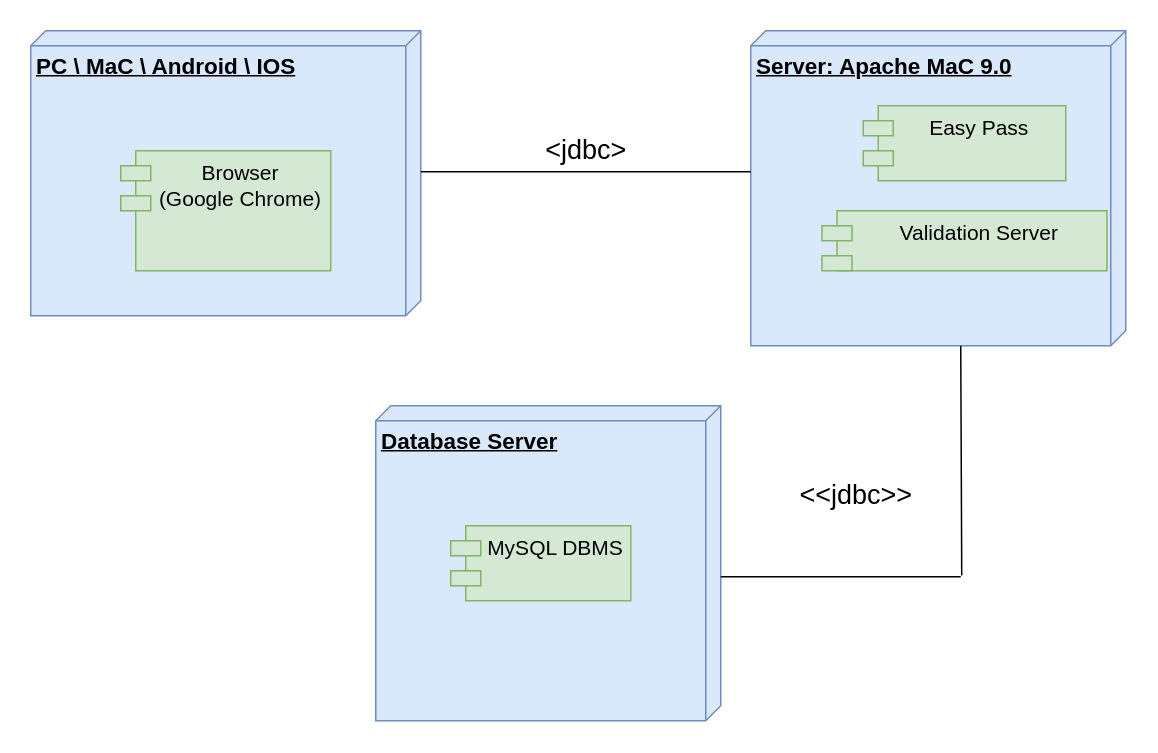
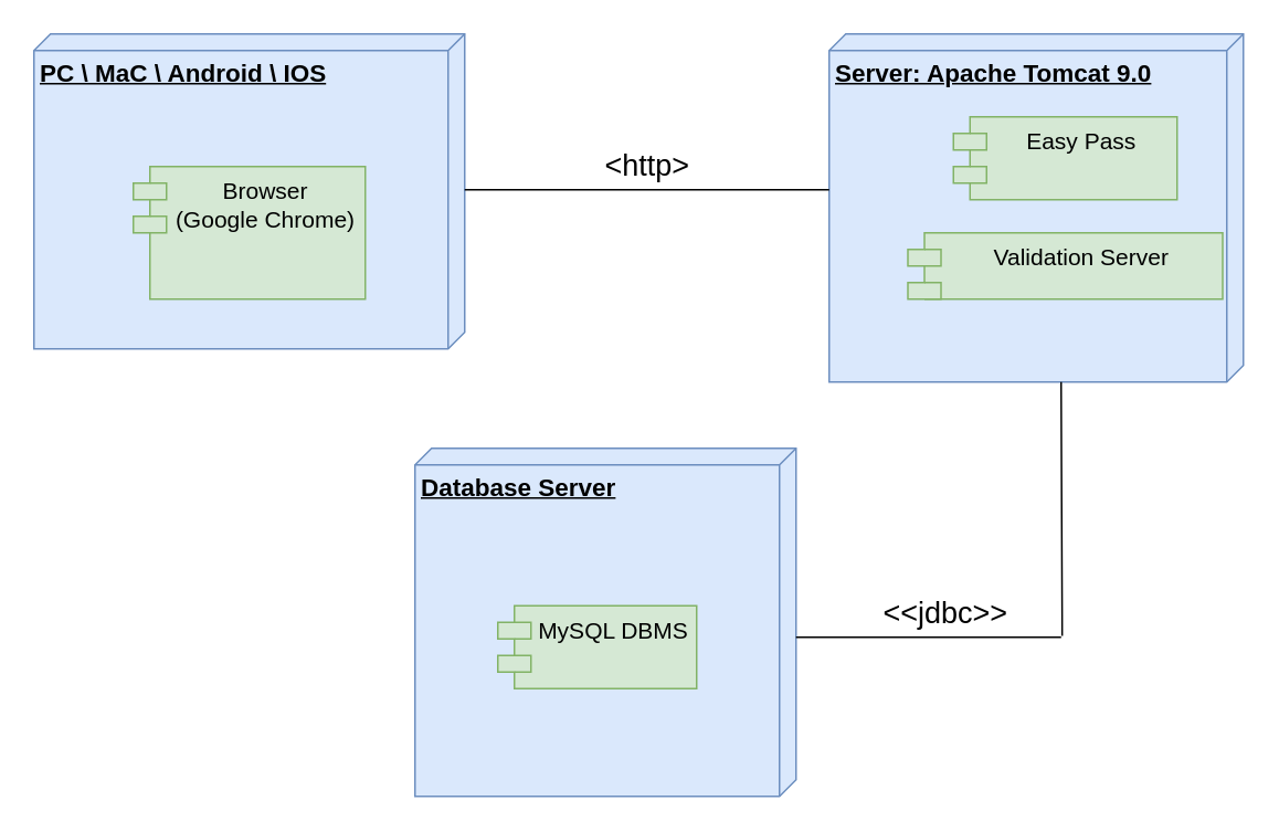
  <mxCell id="0" />
  <mxCell id="1" parent="0" />
  <mxCell id="2" value="&lt;font style=&quot;font-size: 15px&quot;&gt;&lt;b&gt;Database Server&lt;/b&gt;&lt;/font&gt;" style="verticalAlign=top;align=left;spacingTop=8;spacingLeft=2;spacingRight=12;shape=cube;size=10;direction=south;fontStyle=4;html=1;fillColor=#dae8fc;strokeColor=#6c8ebf;" parent="1" vertex="1"><mxGeometry x="250" y="270" width="230" height="210" as="geometry" /></mxCell>
- <mxCell id="3" value="&lt;font style=&quot;font-size: 15px&quot;&gt;&lt;b&gt;Server: Apache MaC 9.0&lt;/b&gt;&lt;/font&gt;" style="verticalAlign=top;align=left;spacingTop=8;spacingLeft=2;spacingRight=12;shape=cube;size=10;direction=south;fontStyle=4;html=1;fillColor=#dae8fc;strokeColor=#6c8ebf;" parent="1" vertex="1"><mxGeometry x="500" y="20" width="250" height="210" as="geometry" /></mxCell>
+ <mxCell id="3" value="&lt;font style=&quot;font-size: 15px&quot;&gt;&lt;b&gt;Server: Apache Tomcat 9.0&lt;/b&gt;&lt;/font&gt;" style="verticalAlign=top;align=left;spacingTop=8;spacingLeft=2;spacingRight=12;shape=cube;size=10;direction=south;fontStyle=4;html=1;fillColor=#dae8fc;strokeColor=#6c8ebf;" parent="1" vertex="1"><mxGeometry x="500" y="20" width="250" height="210" as="geometry" /></mxCell>
  <mxCell id="4" value="&lt;b&gt;&lt;font style=&quot;font-size: 15px&quot;&gt;PC \ MaC \ Android \ IOS&lt;/font&gt;&lt;/b&gt;" style="verticalAlign=top;align=left;spacingTop=8;spacingLeft=2;spacingRight=12;shape=cube;size=10;direction=south;fontStyle=4;html=1;fillColor=#dae8fc;strokeColor=#6c8ebf;" parent="1" vertex="1"><mxGeometry x="20" y="20" width="260" height="190" as="geometry" /></mxCell>
  <mxCell id="5" value="Easy Pass" style="shape=module;align=left;spacingLeft=20;align=center;verticalAlign=top;fontSize=14;fillColor=#d5e8d4;strokeColor=#82b366;" parent="1" vertex="1"><mxGeometry x="575" y="70" width="135" height="50" as="geometry" /></mxCell>
  <mxCell id="6" value="Browser&#10;(Google Chrome)" style="shape=module;align=left;spacingLeft=20;align=center;verticalAlign=top;fillColor=#d5e8d4;strokeColor=#82b366;fontSize=14;" parent="1" vertex="1"><mxGeometry x="80" y="100" width="140" height="80" as="geometry" /></mxCell>
- <mxCell id="7" value="MySQL DBMS" style="shape=module;align=left;spacingLeft=20;align=center;verticalAlign=top;fontSize=14;fillColor=#d5e8d4;strokeColor=#82b366;" parent="1" vertex="1"><mxGeometry x="300" y="350" width="120" height="50" as="geometry" /></mxCell>
+ <mxCell id="7" value="MySQL DBMS" style="shape=module;align=left;spacingLeft=20;align=center;verticalAlign=top;fontSize=14;fillColor=#d5e8d4;strokeColor=#82b366;" parent="1" vertex="1"><mxGeometry x="300" y="365" width="120" height="50" as="geometry" /></mxCell>
  <mxCell id="8" value="Validation Server" style="shape=module;align=left;spacingLeft=20;align=center;verticalAlign=top;fontSize=14;fillColor=#d5e8d4;strokeColor=#82b366;" parent="1" vertex="1"><mxGeometry x="547.5" y="140" width="190" height="40" as="geometry" /></mxCell>
  <mxCell id="9" value="" style="line;strokeWidth=1;fillColor=none;align=left;verticalAlign=middle;spacingTop=-1;spacingLeft=3;spacingRight=3;rotatable=0;labelPosition=right;points=[];portConstraint=eastwest;" parent="1" vertex="1"><mxGeometry x="280" y="110" width="220" height="8" as="geometry" /></mxCell>
  <mxCell id="10" value="" style="line;strokeWidth=1;fillColor=none;align=left;verticalAlign=middle;spacingTop=-1;spacingLeft=3;spacingRight=3;rotatable=0;labelPosition=right;points=[];portConstraint=eastwest;" parent="1" vertex="1"><mxGeometry x="480" y="380" width="160" height="8" as="geometry" /></mxCell>
  <mxCell id="11" value="" style="endArrow=none;html=1;rounded=0;edgeStyle=orthogonalEdgeStyle;exitX=1.004;exitY=0.4;exitDx=0;exitDy=0;exitPerimeter=0;" parent="1" source="10" edge="1"><mxGeometry width="50" height="50" relative="1" as="geometry"><mxPoint x="640" y="340" as="sourcePoint" /><mxPoint x="640" y="230" as="targetPoint" /><Array as="points"><mxPoint x="641" y="370" /><mxPoint x="640" y="370" /></Array></mxGeometry></mxCell>
- <mxCell id="12" value="&lt;font style=&quot;font-size: 18px&quot;&gt;&amp;lt;&amp;lt;jdbc&amp;gt;&amp;gt;&lt;/font&gt;" style="text;html=1;align=center;verticalAlign=middle;resizable=0;points=[];autosize=1;strokeColor=none;fillColor=none;" parent="1" vertex="1"><mxGeometry x="525" y="320" width="90" height="20" as="geometry" /></mxCell>
- <mxCell id="13" value="&lt;font style=&quot;font-size: 18px&quot;&gt;&amp;lt;jdbc&amp;gt;&lt;/font&gt;" style="text;html=1;align=center;verticalAlign=middle;resizable=0;points=[];autosize=1;strokeColor=none;fillColor=none;" parent="1" vertex="1"><mxGeometry x="355" y="90" width="70" height="20" as="geometry" /></mxCell>
+ <mxCell id="12" value="&lt;font style=&quot;font-size: 18px&quot;&gt;&amp;lt;&amp;lt;jdbc&amp;gt;&amp;gt;&lt;/font&gt;" style="text;html=1;align=center;verticalAlign=middle;resizable=0;points=[];autosize=1;strokeColor=none;fillColor=none;" parent="1" vertex="1"><mxGeometry x="525" y="360" width="90" height="20" as="geometry" /></mxCell>
+ <mxCell id="13" value="&lt;font style=&quot;font-size: 18px&quot;&gt;&amp;lt;http&amp;gt;&lt;/font&gt;" style="text;html=1;align=center;verticalAlign=middle;resizable=0;points=[];autosize=1;strokeColor=none;fillColor=none;" parent="1" vertex="1"><mxGeometry x="355" y="90" width="70" height="20" as="geometry" /></mxCell>
